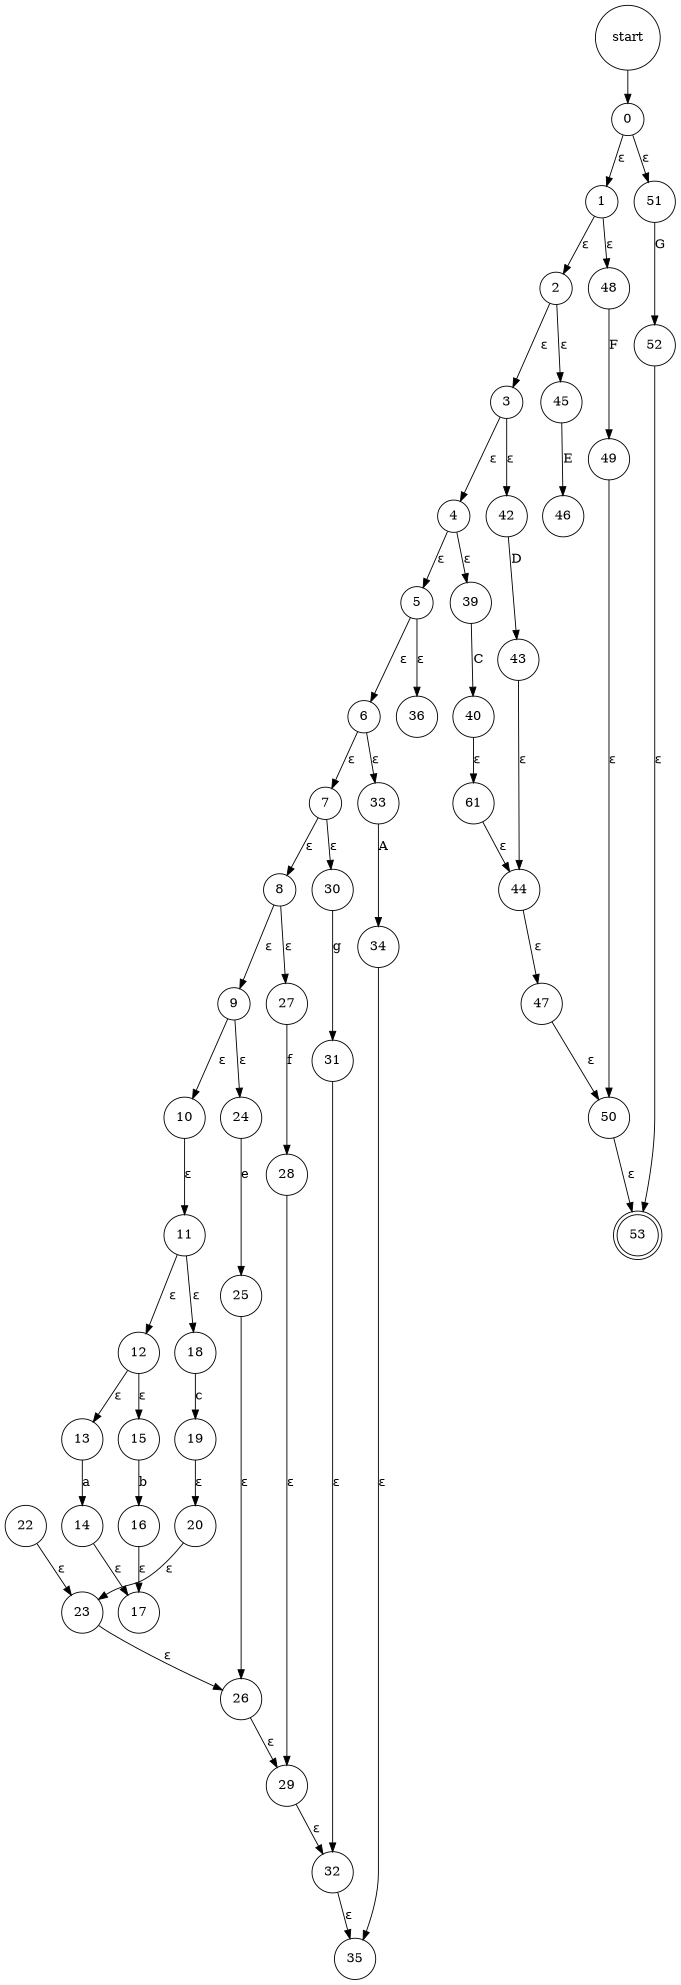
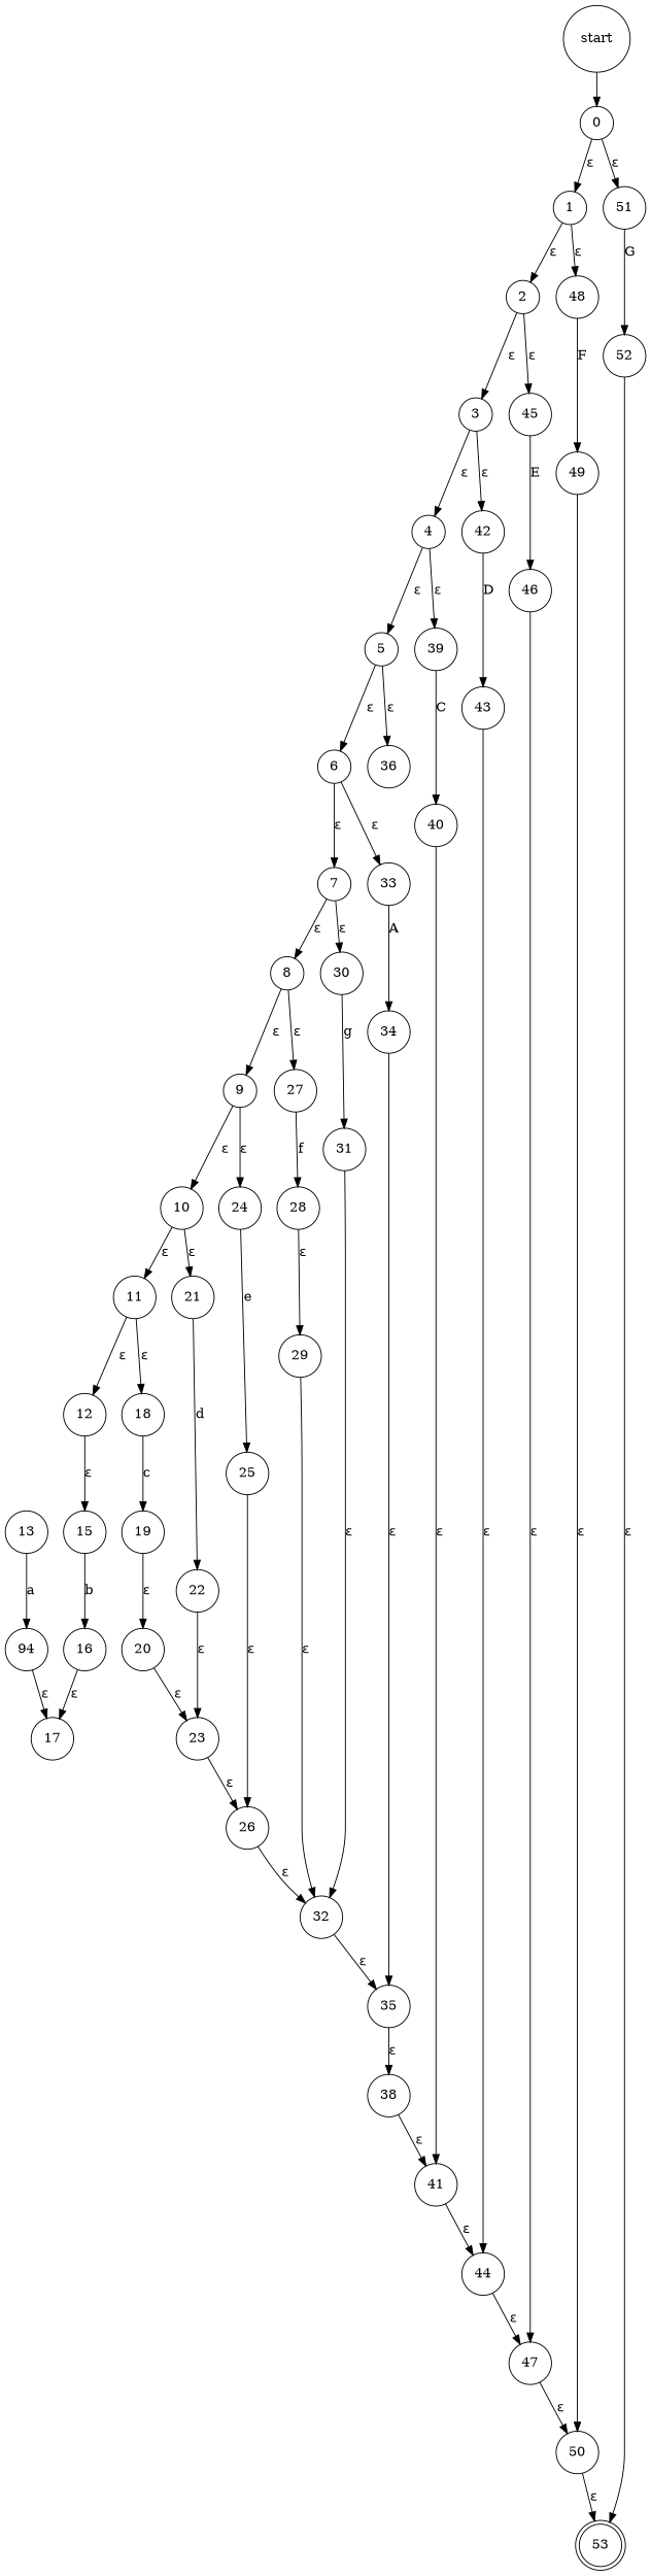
  digraph {
    rankdir=TB
    node [shape=circle]
    53 [shape=doublecircle]
    start [height=0.1 width=0.1]
    0
    1
    51
    2
    48
    52
    3
    45
    49
    4
    42
    46
    50
    5
    39
    43
    47
    6
    36
    40
    44
    7
    33
-   41 [label=61]
+   41
    8
    30
    34
    9
    27
    31
    35
    10
    24
    28
    32
    11
+   21
    25
    29
    12
    18
    22
    26
    13
    15
    19
    23
-   14
+   14 [label=94]
    16
    20
    17
+   38
    start -> 0
    0 -> 1 [label="ε"]
    0 -> 51 [label="ε"]
    1 -> 2 [label="ε"]
    1 -> 48 [label="ε"]
    51 -> 52 [label=G]
    2 -> 3 [label="ε"]
    2 -> 45 [label="ε"]
    48 -> 49 [label=F]
    52 -> 53 [label="ε"]
    3 -> 4 [label="ε"]
    3 -> 42 [label="ε"]
    45 -> 46 [label=E]
    49 -> 50 [label="ε"]
    4 -> 5 [label="ε"]
    4 -> 39 [label="ε"]
    42 -> 43 [label=D]
+   46 -> 47 [label="ε"]
    50 -> 53 [label="ε"]
    5 -> 6 [label="ε"]
    5 -> 36 [label="ε"]
    39 -> 40 [label=C]
    43 -> 44 [label="ε"]
    47 -> 50 [label="ε"]
    6 -> 7 [label="ε"]
    6 -> 33 [label="ε"]
    40 -> 41 [label="ε"]
    44 -> 47 [label="ε"]
    7 -> 8 [label="ε"]
    7 -> 30 [label="ε"]
    33 -> 34 [label=A]
    41 -> 44 [label="ε"]
    8 -> 9 [label="ε"]
    8 -> 27 [label="ε"]
    30 -> 31 [label=g]
    34 -> 35 [label="ε"]
    9 -> 10 [label="ε"]
    9 -> 24 [label="ε"]
    27 -> 28 [label=f]
    31 -> 32 [label="ε"]
+   35 -> 38 [label="ε"]
    10 -> 11 [label="ε"]
+   10 -> 21 [label="ε"]
    24 -> 25 [label=e]
    28 -> 29 [label="ε"]
    32 -> 35 [label="ε"]
    11 -> 12 [label="ε"]
    11 -> 18 [label="ε"]
+   21 -> 22 [label=d]
    25 -> 26 [label="ε"]
    29 -> 32 [label="ε"]
-   12 -> 13 [label="ε"]
    12 -> 15 [label="ε"]
    18 -> 19 [label=c]
    22 -> 23 [label="ε"]
-   26 -> 29 [label="ε"]
+   26 -> 32 [label="ε"]
    13 -> 14 [label=a]
    15 -> 16 [label=b]
    19 -> 20 [label="ε"]
    23 -> 26 [label="ε"]
    14 -> 17 [label="ε"]
    16 -> 17 [label="ε"]
    20 -> 23 [label="ε"]
+   38 -> 41 [label="ε"]
  }
